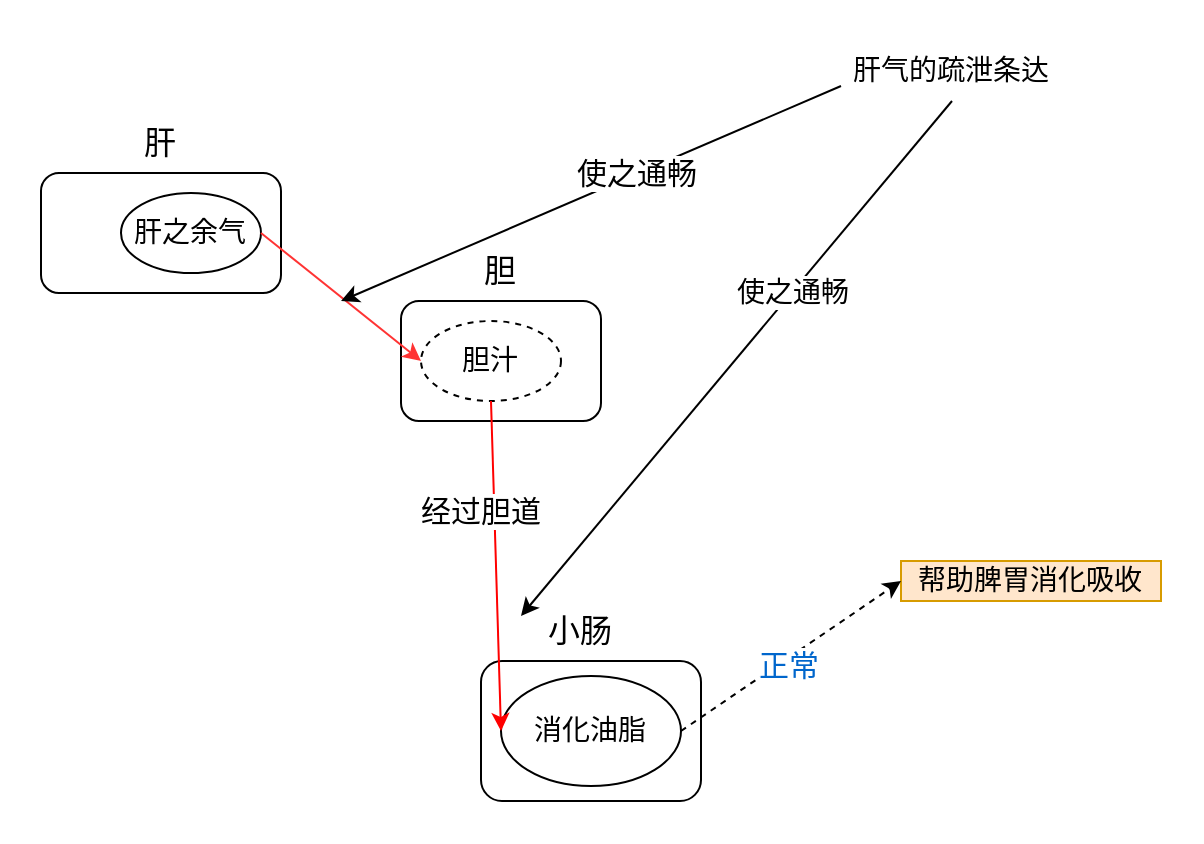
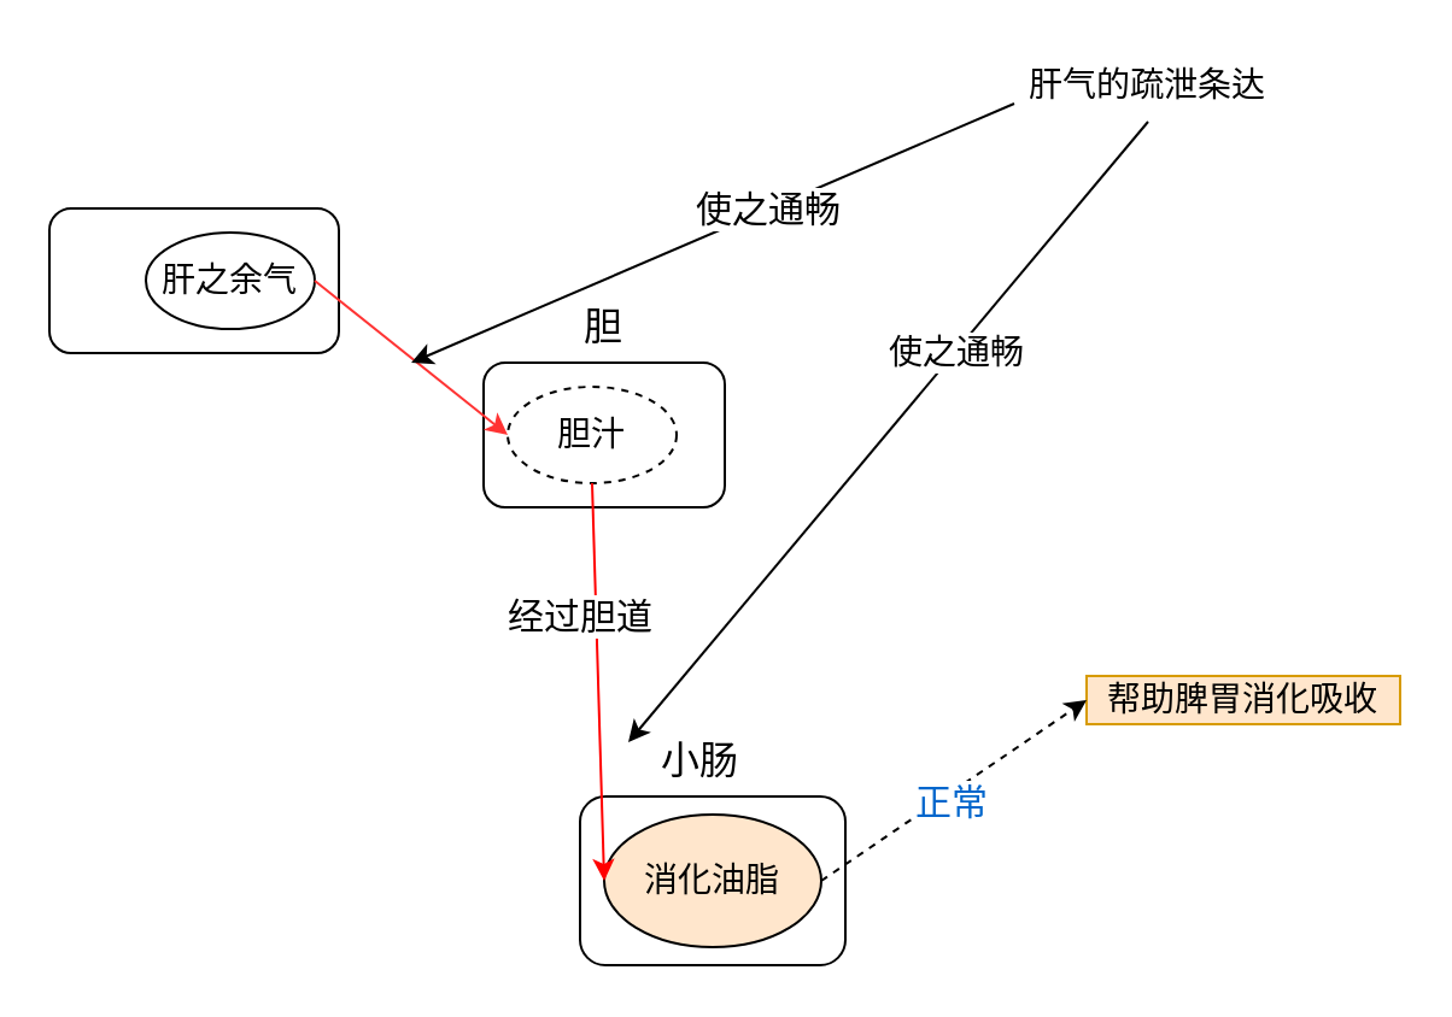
  <mxCell id="0" />
  <mxCell id="1" parent="0" />
  <mxCell id="2" value="" style="rounded=1;whiteSpace=wrap;html=1;" vertex="1" parent="1"><mxGeometry x="200" y="150" width="100" height="60" as="geometry" /></mxCell>
  <mxCell id="3" value="胆" style="text;html=1;strokeColor=none;fillColor=none;align=center;verticalAlign=middle;whiteSpace=wrap;rounded=0;fontSize=16;" vertex="1" parent="1"><mxGeometry x="220" y="120" width="60" height="30" as="geometry" /></mxCell>
  <mxCell id="4" value="胆汁" style="ellipse;whiteSpace=wrap;html=1;fontSize=14;dashed=1;" vertex="1" parent="1"><mxGeometry x="210" y="160" width="70" height="40" as="geometry" /></mxCell>
  <mxCell id="5" value="" style="group" vertex="1" connectable="0" parent="1"><mxGeometry x="20" y="56" width="120" height="90" as="geometry" /></mxCell>
  <mxCell id="6" value="" style="rounded=1;whiteSpace=wrap;html=1;" vertex="1" parent="5"><mxGeometry y="30" width="120" height="60" as="geometry" /></mxCell>
- <mxCell id="7" value="肝" style="text;html=1;strokeColor=none;fillColor=none;align=center;verticalAlign=middle;whiteSpace=wrap;rounded=0;fontSize=16;" vertex="1" parent="5"><mxGeometry x="30" width="60" height="30" as="geometry" /></mxCell>
  <mxCell id="8" value="肝之余气" style="ellipse;whiteSpace=wrap;html=1;fontSize=14;" vertex="1" parent="5"><mxGeometry x="40" y="40" width="70" height="40" as="geometry" /></mxCell>
  <mxCell id="9" value="" style="endArrow=classic;html=1;rounded=0;exitX=1;exitY=0.5;exitDx=0;exitDy=0;entryX=0;entryY=0.5;entryDx=0;entryDy=0;strokeColor=#FF3333;" edge="1" parent="1" source="8" target="4"><mxGeometry width="50" height="50" relative="1" as="geometry"><mxPoint x="110" y="120" as="sourcePoint" /><mxPoint x="160" y="70" as="targetPoint" /></mxGeometry></mxCell>
  <mxCell id="10" value="肝气的疏泄条达" style="text;html=1;strokeColor=none;fillColor=none;align=center;verticalAlign=middle;whiteSpace=wrap;rounded=0;fontSize=14;" vertex="1" parent="1"><mxGeometry x="420" y="20" width="111" height="30" as="geometry" /></mxCell>
  <mxCell id="11" value="" style="endArrow=classic;html=1;rounded=0;exitX=0;exitY=0.75;exitDx=0;exitDy=0;" edge="1" parent="1" source="10"><mxGeometry width="50" height="50" relative="1" as="geometry"><mxPoint x="250" y="70" as="sourcePoint" /><mxPoint x="170" y="150" as="targetPoint" /></mxGeometry></mxCell>
  <mxCell id="12" value="使之通畅" style="edgeLabel;html=1;align=center;verticalAlign=middle;resizable=0;points=[];fontSize=15;" vertex="1" connectable="0" parent="11"><mxGeometry x="-0.187" y="-1" relative="1" as="geometry"><mxPoint as="offset" /></mxGeometry></mxCell>
  <mxCell id="13" value="" style="endArrow=classic;html=1;rounded=0;exitX=0.5;exitY=1;exitDx=0;exitDy=0;entryX=0;entryY=0.25;entryDx=0;entryDy=0;" edge="1" parent="1" source="10" target="17"><mxGeometry width="50" height="50" relative="1" as="geometry"><mxPoint x="550" y="160" as="sourcePoint" /><mxPoint x="600" y="110" as="targetPoint" /></mxGeometry></mxCell>
  <mxCell id="14" value="使之通畅" style="edgeLabel;html=1;align=center;verticalAlign=middle;resizable=0;points=[];fontSize=14;" vertex="1" connectable="0" parent="13"><mxGeometry x="-0.259" relative="1" as="geometry"><mxPoint as="offset" /></mxGeometry></mxCell>
  <mxCell id="15" value="" style="group" vertex="1" connectable="0" parent="1"><mxGeometry x="240" y="300" width="110" height="100" as="geometry" /></mxCell>
  <mxCell id="16" value="" style="rounded=1;whiteSpace=wrap;html=1;" vertex="1" parent="15"><mxGeometry y="30" width="110" height="70" as="geometry" /></mxCell>
  <mxCell id="17" value="小肠" style="text;html=1;strokeColor=none;fillColor=none;align=center;verticalAlign=middle;whiteSpace=wrap;rounded=0;fontSize=16;" vertex="1" parent="15"><mxGeometry x="20" width="60" height="30" as="geometry" /></mxCell>
- <mxCell id="18" value="消化油脂" style="ellipse;whiteSpace=wrap;html=1;fontSize=14;" vertex="1" parent="15"><mxGeometry x="10" y="37.5" width="90" height="55" as="geometry" /></mxCell>
+ <mxCell id="18" value="消化油脂" style="ellipse;whiteSpace=wrap;html=1;fontSize=14;fillColor=#ffe6cc;" vertex="1" parent="15"><mxGeometry x="10" y="37.5" width="90" height="55" as="geometry" /></mxCell>
  <mxCell id="19" value="" style="endArrow=classic;html=1;rounded=0;exitX=0.5;exitY=1;exitDx=0;exitDy=0;entryX=0;entryY=0.5;entryDx=0;entryDy=0;strokeColor=#FF0000;" edge="1" parent="1" source="4" target="18"><mxGeometry relative="1" as="geometry"><mxPoint x="260" y="200" as="sourcePoint" /><mxPoint x="313.452" y="283.663" as="targetPoint" /></mxGeometry></mxCell>
  <mxCell id="20" value="经过胆道" style="edgeLabel;html=1;align=center;verticalAlign=middle;resizable=0;points=[];fontSize=15;" vertex="1" connectable="0" parent="19"><mxGeometry x="0.012" y="-1" relative="1" as="geometry"><mxPoint x="-7" y="-29" as="offset" /></mxGeometry></mxCell>
  <mxCell id="21" value="帮助脾胃消化吸收" style="text;html=1;strokeColor=#d79b00;fillColor=#ffe6cc;align=center;verticalAlign=middle;whiteSpace=wrap;rounded=0;fontSize=14;" vertex="1" parent="1"><mxGeometry x="450" y="280" width="130" height="20" as="geometry" /></mxCell>
  <mxCell id="22" value="" style="endArrow=classic;html=1;rounded=0;entryX=0;entryY=0.5;entryDx=0;entryDy=0;exitX=1;exitY=0.5;exitDx=0;exitDy=0;dashed=1;" edge="1" parent="1" source="18" target="21"><mxGeometry width="50" height="50" relative="1" as="geometry"><mxPoint x="340" y="380" as="sourcePoint" /><mxPoint x="390" y="330" as="targetPoint" /></mxGeometry></mxCell>
  <mxCell id="23" value="正常" style="edgeLabel;html=1;align=center;verticalAlign=middle;resizable=0;points=[];fontSize=15;fontColor=#0066CC;" vertex="1" connectable="0" parent="22"><mxGeometry x="-0.057" y="-2" relative="1" as="geometry"><mxPoint as="offset" /></mxGeometry></mxCell>
